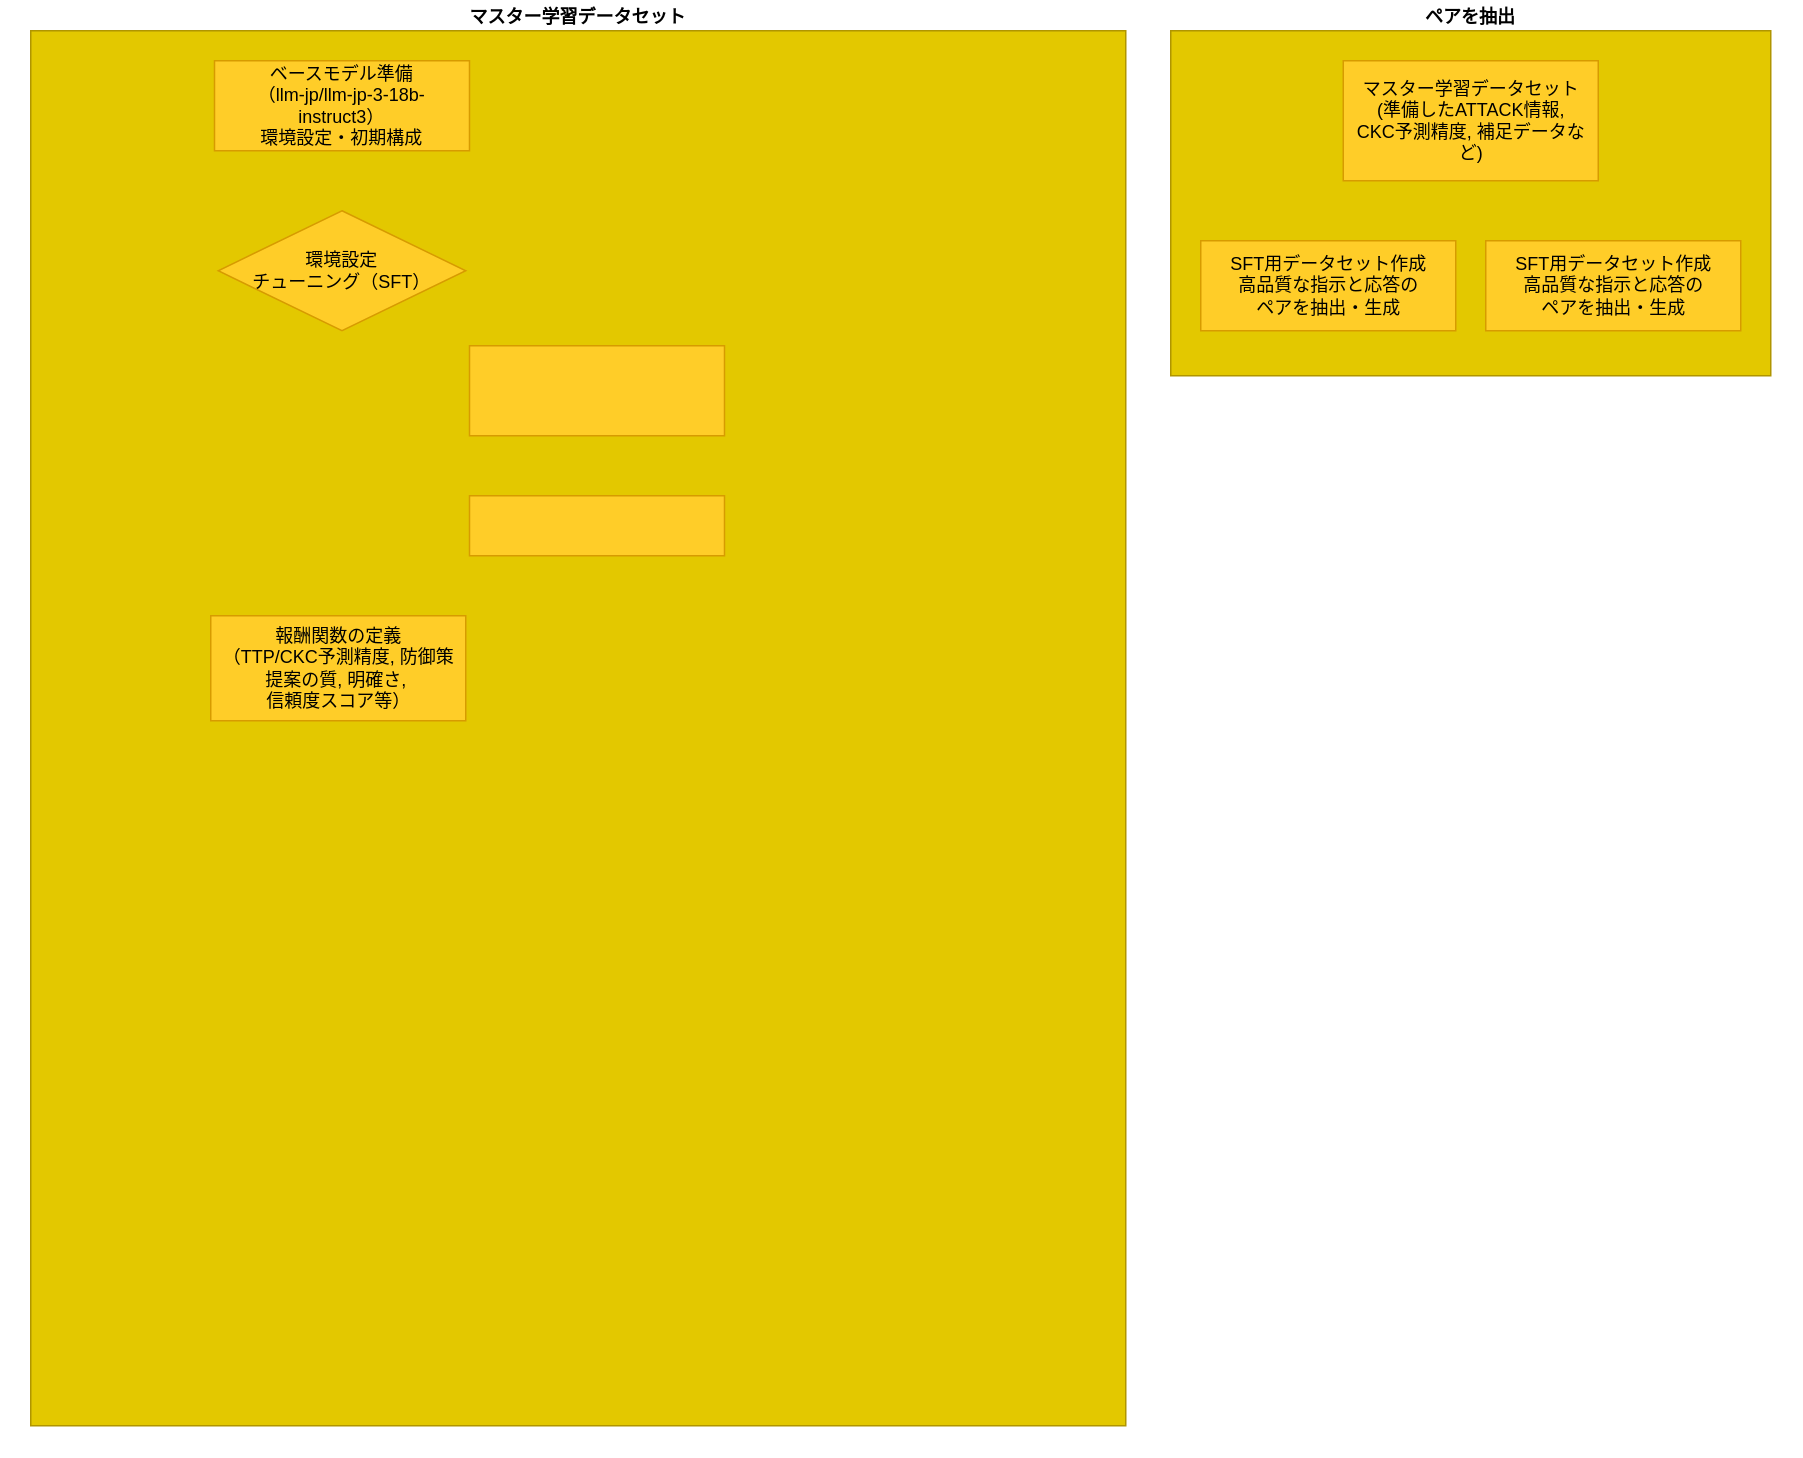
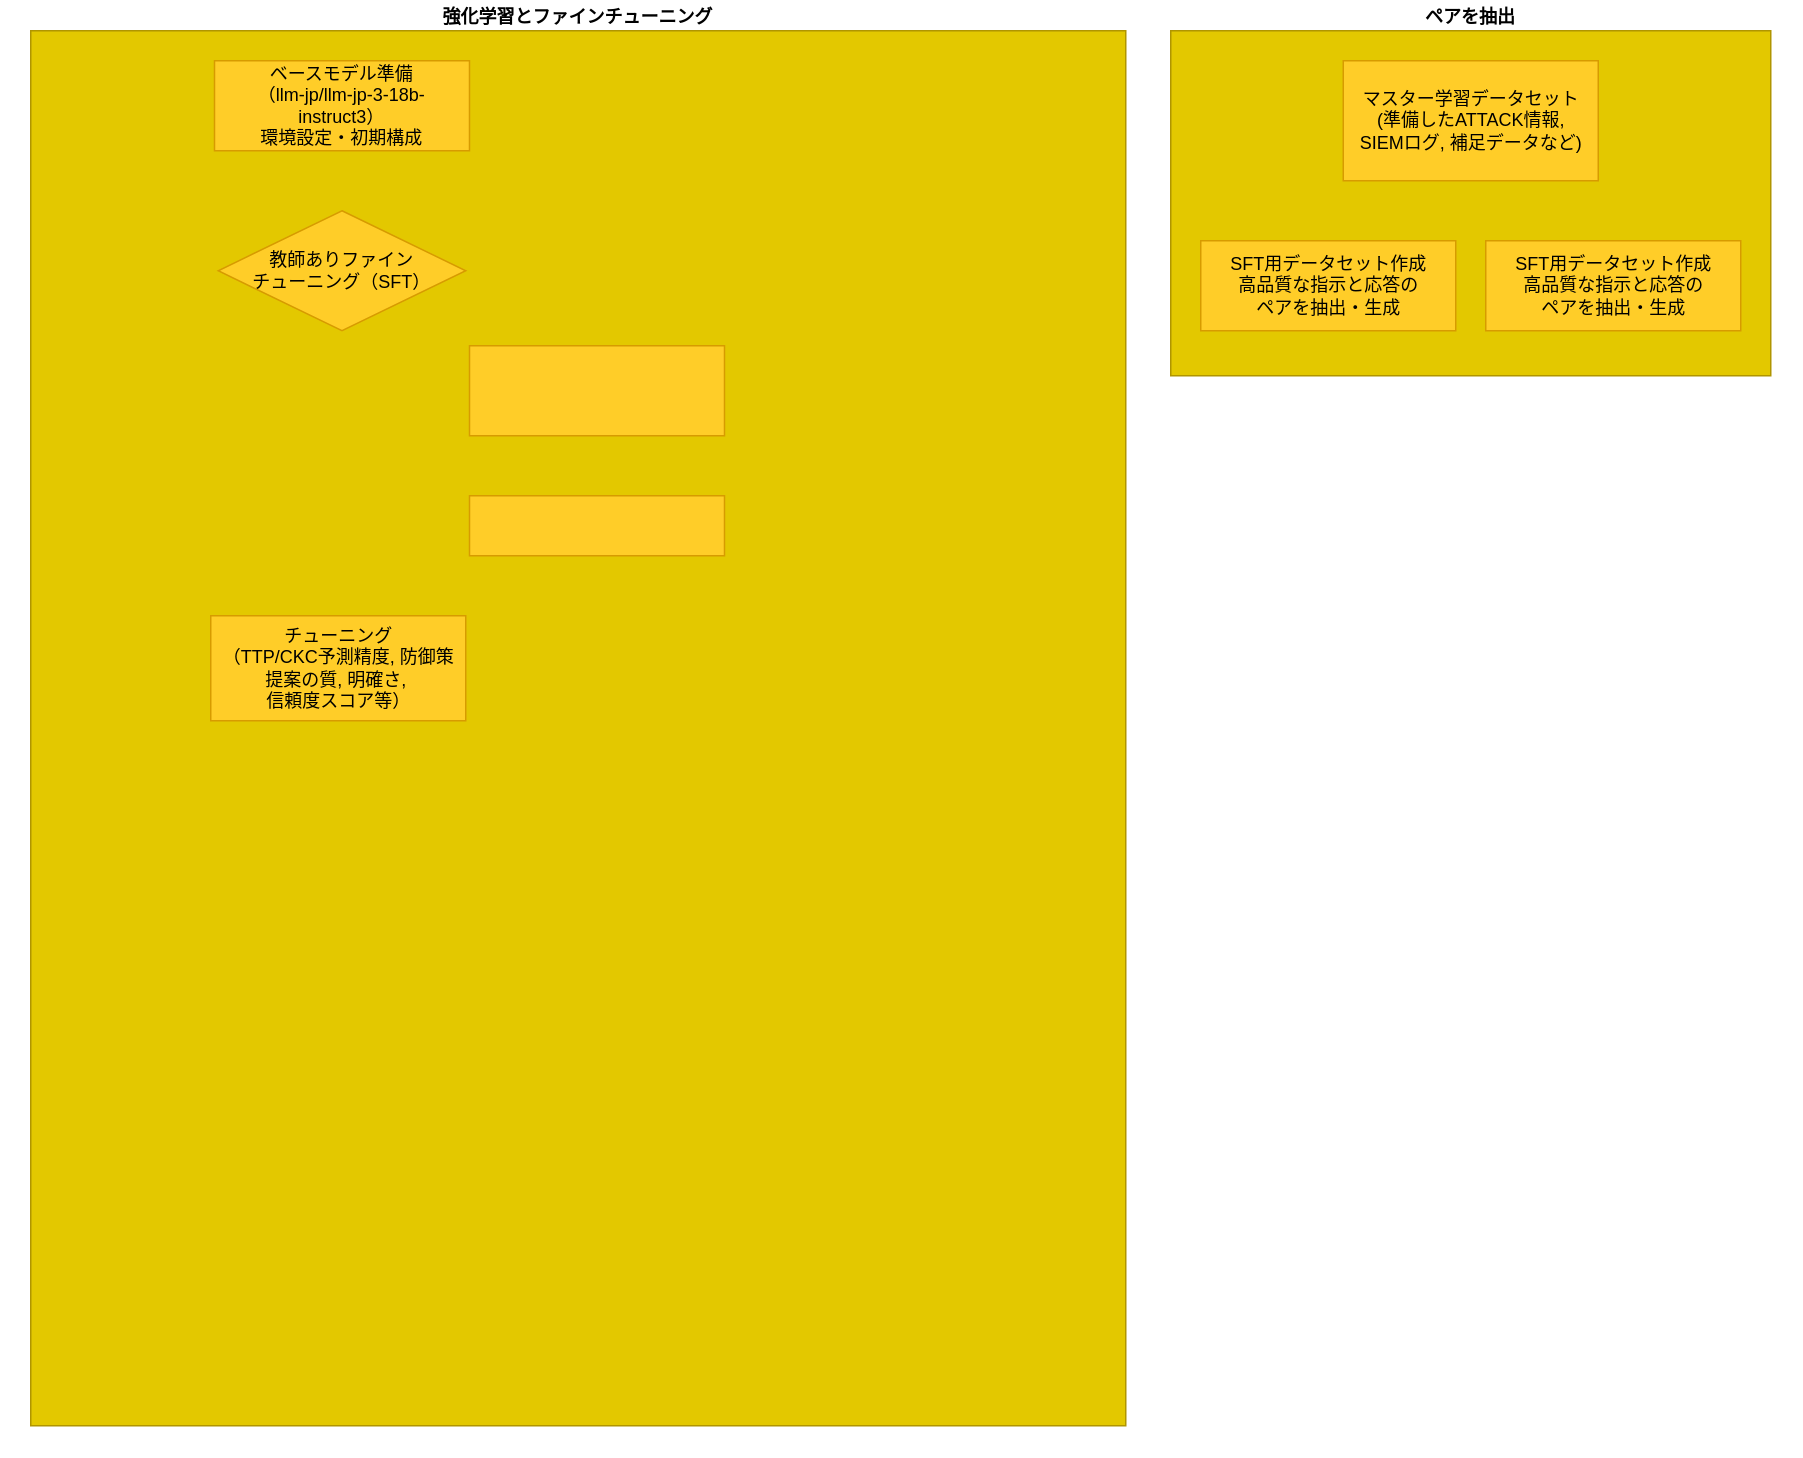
  <mxCell id="0" />
  <mxCell id="1" parent="0" />
  <mxCell id="2" value="&lt;font style=&quot;&quot;&gt;&lt;b&gt;ペアを抽出&lt;/b&gt;&lt;/font&gt;" style="whiteSpace=wrap;html=1;fillColor=light-dark(#E3C800,#FFFF99);strokeColor=#B09500;fontColor=light-dark(#000000,#000000);align=center;labelPosition=center;verticalLabelPosition=top;verticalAlign=bottom;" vertex="1" parent="1"><mxGeometry x="780" y="20" width="400" height="230" as="geometry" /></mxCell>
  <mxCell id="3" value="" style="whiteSpace=wrap;html=1;fillColor=light-dark(#FFCD28,#FFCC99);strokeColor=light-dark(#D79B00,#CC6600);gradientColor=none;" vertex="1" parent="1"><mxGeometry x="895" y="40" width="170" height="80" as="geometry" /></mxCell>
  <mxCell id="4" value="" style="whiteSpace=wrap;html=1;fillColor=light-dark(#FFCD28,#FFCC99);strokeColor=light-dark(#D79B00,#CC6600);gradientColor=none;" vertex="1" parent="1"><mxGeometry x="800" y="160" width="170" height="60" as="geometry" /></mxCell>
- <mxCell id="5" value="マスター学習データセット&#10;(準備したATTACK情報, &#10;CKC予測精度, 補足データなど)" style="text;strokeColor=none;align=center;fillColor=none;verticalAlign=middle;whiteSpace=wrap;rounded=0;fontColor=light-dark(#000000,#000000);" vertex="1" parent="1"><mxGeometry x="897.5" y="55" width="165" height="50" as="geometry" /></mxCell>
+ <mxCell id="5" value="マスター学習データセット&#10;(準備したATTACK情報, &#10;SIEMログ, 補足データなど)" style="text;strokeColor=none;align=center;fillColor=none;verticalAlign=middle;whiteSpace=wrap;rounded=0;fontColor=light-dark(#000000,#000000);" vertex="1" parent="1"><mxGeometry x="897.5" y="55" width="165" height="50" as="geometry" /></mxCell>
  <mxCell id="6" value="SFT用データセット作成&#10;高品質な指示と応答の&#10;ペアを抽出・生成" style="text;strokeColor=none;align=center;fillColor=none;verticalAlign=middle;rounded=0;fontColor=light-dark(#000000,#000000);fontFamily=Helvetica;labelBorderColor=none;textShadow=0;fontStyle=0;whiteSpace=wrap;" vertex="1" parent="1"><mxGeometry x="802.5" y="167.5" width="165" height="45" as="geometry" /></mxCell>
  <mxCell id="7" value="" style="whiteSpace=wrap;html=1;fillColor=light-dark(#FFCD28,#FFCC99);strokeColor=light-dark(#D79B00,#CC6600);gradientColor=none;" vertex="1" parent="1"><mxGeometry x="990" y="160" width="170" height="60" as="geometry" /></mxCell>
  <mxCell id="8" value="SFT用データセット作成&#10;高品質な指示と応答の&#10;ペアを抽出・生成" style="text;strokeColor=none;align=center;fillColor=none;verticalAlign=middle;rounded=0;fontColor=light-dark(#000000,#000000);fontFamily=Helvetica;labelBorderColor=none;textShadow=0;fontStyle=0;whiteSpace=wrap;labelBackgroundColor=none;fontSize=12;" vertex="1" parent="1"><mxGeometry x="992.5" y="167.5" width="165" height="45" as="geometry" /></mxCell>
- <mxCell id="9" value="&lt;font style=&quot;&quot;&gt;&lt;b&gt;マスター学習データセット&lt;/b&gt;&lt;/font&gt;" style="whiteSpace=wrap;html=1;fillColor=light-dark(#E3C800,#FFFF99);strokeColor=#B09500;fontColor=light-dark(#000000,#000000);align=center;labelPosition=center;verticalLabelPosition=top;verticalAlign=bottom;shadow=0;" vertex="1" parent="1"><mxGeometry x="20" y="20" width="730" height="930" as="geometry" /></mxCell>
+ <mxCell id="9" value="&lt;font style=&quot;&quot;&gt;&lt;b&gt;強化学習とファインチューニング&lt;/b&gt;&lt;/font&gt;" style="whiteSpace=wrap;html=1;fillColor=light-dark(#E3C800,#FFFF99);strokeColor=#B09500;fontColor=light-dark(#000000,#000000);align=center;labelPosition=center;verticalLabelPosition=top;verticalAlign=bottom;shadow=0;" vertex="1" parent="1"><mxGeometry x="20" y="20" width="730" height="930" as="geometry" /></mxCell>
  <mxCell id="10" value="" style="whiteSpace=wrap;html=1;fillColor=light-dark(#FFCD28,#CCFFCC);strokeColor=light-dark(#D79B00,#CC6600);gradientColor=none;" vertex="1" parent="1"><mxGeometry x="142.5" y="40" width="170" height="60" as="geometry" /></mxCell>
  <mxCell id="11" value="ベースモデル準備&#10;（llm-jp/llm-jp-3-18b-instruct3）&#10;環境設定・初期構成" style="text;strokeColor=none;align=center;fillColor=none;verticalAlign=middle;rounded=0;fontColor=light-dark(#000000,#000000);fontFamily=Helvetica;labelBorderColor=none;textShadow=0;fontStyle=0;whiteSpace=wrap;labelBackgroundColor=none;fontSize=12;" vertex="1" parent="1"><mxGeometry x="145" y="47.5" width="165" height="45" as="geometry" /></mxCell>
  <mxCell id="12" value="" style="rhombus;whiteSpace=wrap;html=1;fillColor=light-dark(#FFCD28,#FF9933);gradientColor=none;strokeColor=#d79b00;" vertex="1" parent="1"><mxGeometry x="145" y="140" width="165" height="80" as="geometry" /></mxCell>
- <mxCell id="13" value="環境設定&#10;チューニング（SFT）" style="text;strokeColor=none;align=center;fillColor=none;verticalAlign=middle;rounded=0;fontColor=light-dark(#000000,#000000);fontFamily=Helvetica;labelBorderColor=none;textShadow=0;fontStyle=0;whiteSpace=wrap;labelBackgroundColor=none;fontSize=12;" vertex="1" parent="1"><mxGeometry x="145" y="157.5" width="165" height="45" as="geometry" /></mxCell>
+ <mxCell id="13" value="教師ありファイン&#10;チューニング（SFT）" style="text;strokeColor=none;align=center;fillColor=none;verticalAlign=middle;rounded=0;fontColor=light-dark(#000000,#000000);fontFamily=Helvetica;labelBorderColor=none;textShadow=0;fontStyle=0;whiteSpace=wrap;labelBackgroundColor=none;fontSize=12;" vertex="1" parent="1"><mxGeometry x="145" y="157.5" width="165" height="45" as="geometry" /></mxCell>
  <mxCell id="14" value="" style="whiteSpace=wrap;html=1;fillColor=light-dark(#FFCD28,#99CCFF);strokeColor=light-dark(#D79B00,#CC6600);gradientColor=none;" vertex="1" parent="1"><mxGeometry x="312.5" y="230" width="170" height="60" as="geometry" /></mxCell>
  <mxCell id="15" value="" style="whiteSpace=wrap;html=1;fillColor=light-dark(#FFCD28,#CCFFCC);strokeColor=light-dark(#D79B00,#CC6600);gradientColor=none;" vertex="1" parent="1"><mxGeometry x="312.5" y="330" width="170" height="40" as="geometry" /></mxCell>
  <mxCell id="16" value="" style="whiteSpace=wrap;html=1;fillColor=light-dark(#FFCD28,#99CCFF);strokeColor=light-dark(#D79B00,#CC6600);gradientColor=none;" vertex="1" parent="1"><mxGeometry x="140" y="410" width="170" height="70" as="geometry" /></mxCell>
- <mxCell id="17" value="報酬関数の定義&#10;（TTP/CKC予測精度, 防御策提案の質, 明確さ, &#10;信頼度スコア等）" style="text;strokeColor=none;align=center;fillColor=none;verticalAlign=middle;rounded=0;fontColor=light-dark(#000000,#000000);fontFamily=Helvetica;labelBorderColor=none;textShadow=0;fontStyle=0;whiteSpace=wrap;labelBackgroundColor=none;fontSize=12;" vertex="1" parent="1"><mxGeometry x="142.5" y="415" width="165" height="60" as="geometry" /></mxCell>
+ <mxCell id="17" value="チューニング&#10;（TTP/CKC予測精度, 防御策提案の質, 明確さ, &#10;信頼度スコア等）" style="text;strokeColor=none;align=center;fillColor=none;verticalAlign=middle;rounded=0;fontColor=light-dark(#000000,#000000);fontFamily=Helvetica;labelBorderColor=none;textShadow=0;fontStyle=0;whiteSpace=wrap;labelBackgroundColor=none;fontSize=12;" vertex="1" parent="1"><mxGeometry x="142.5" y="415" width="165" height="60" as="geometry" /></mxCell>
